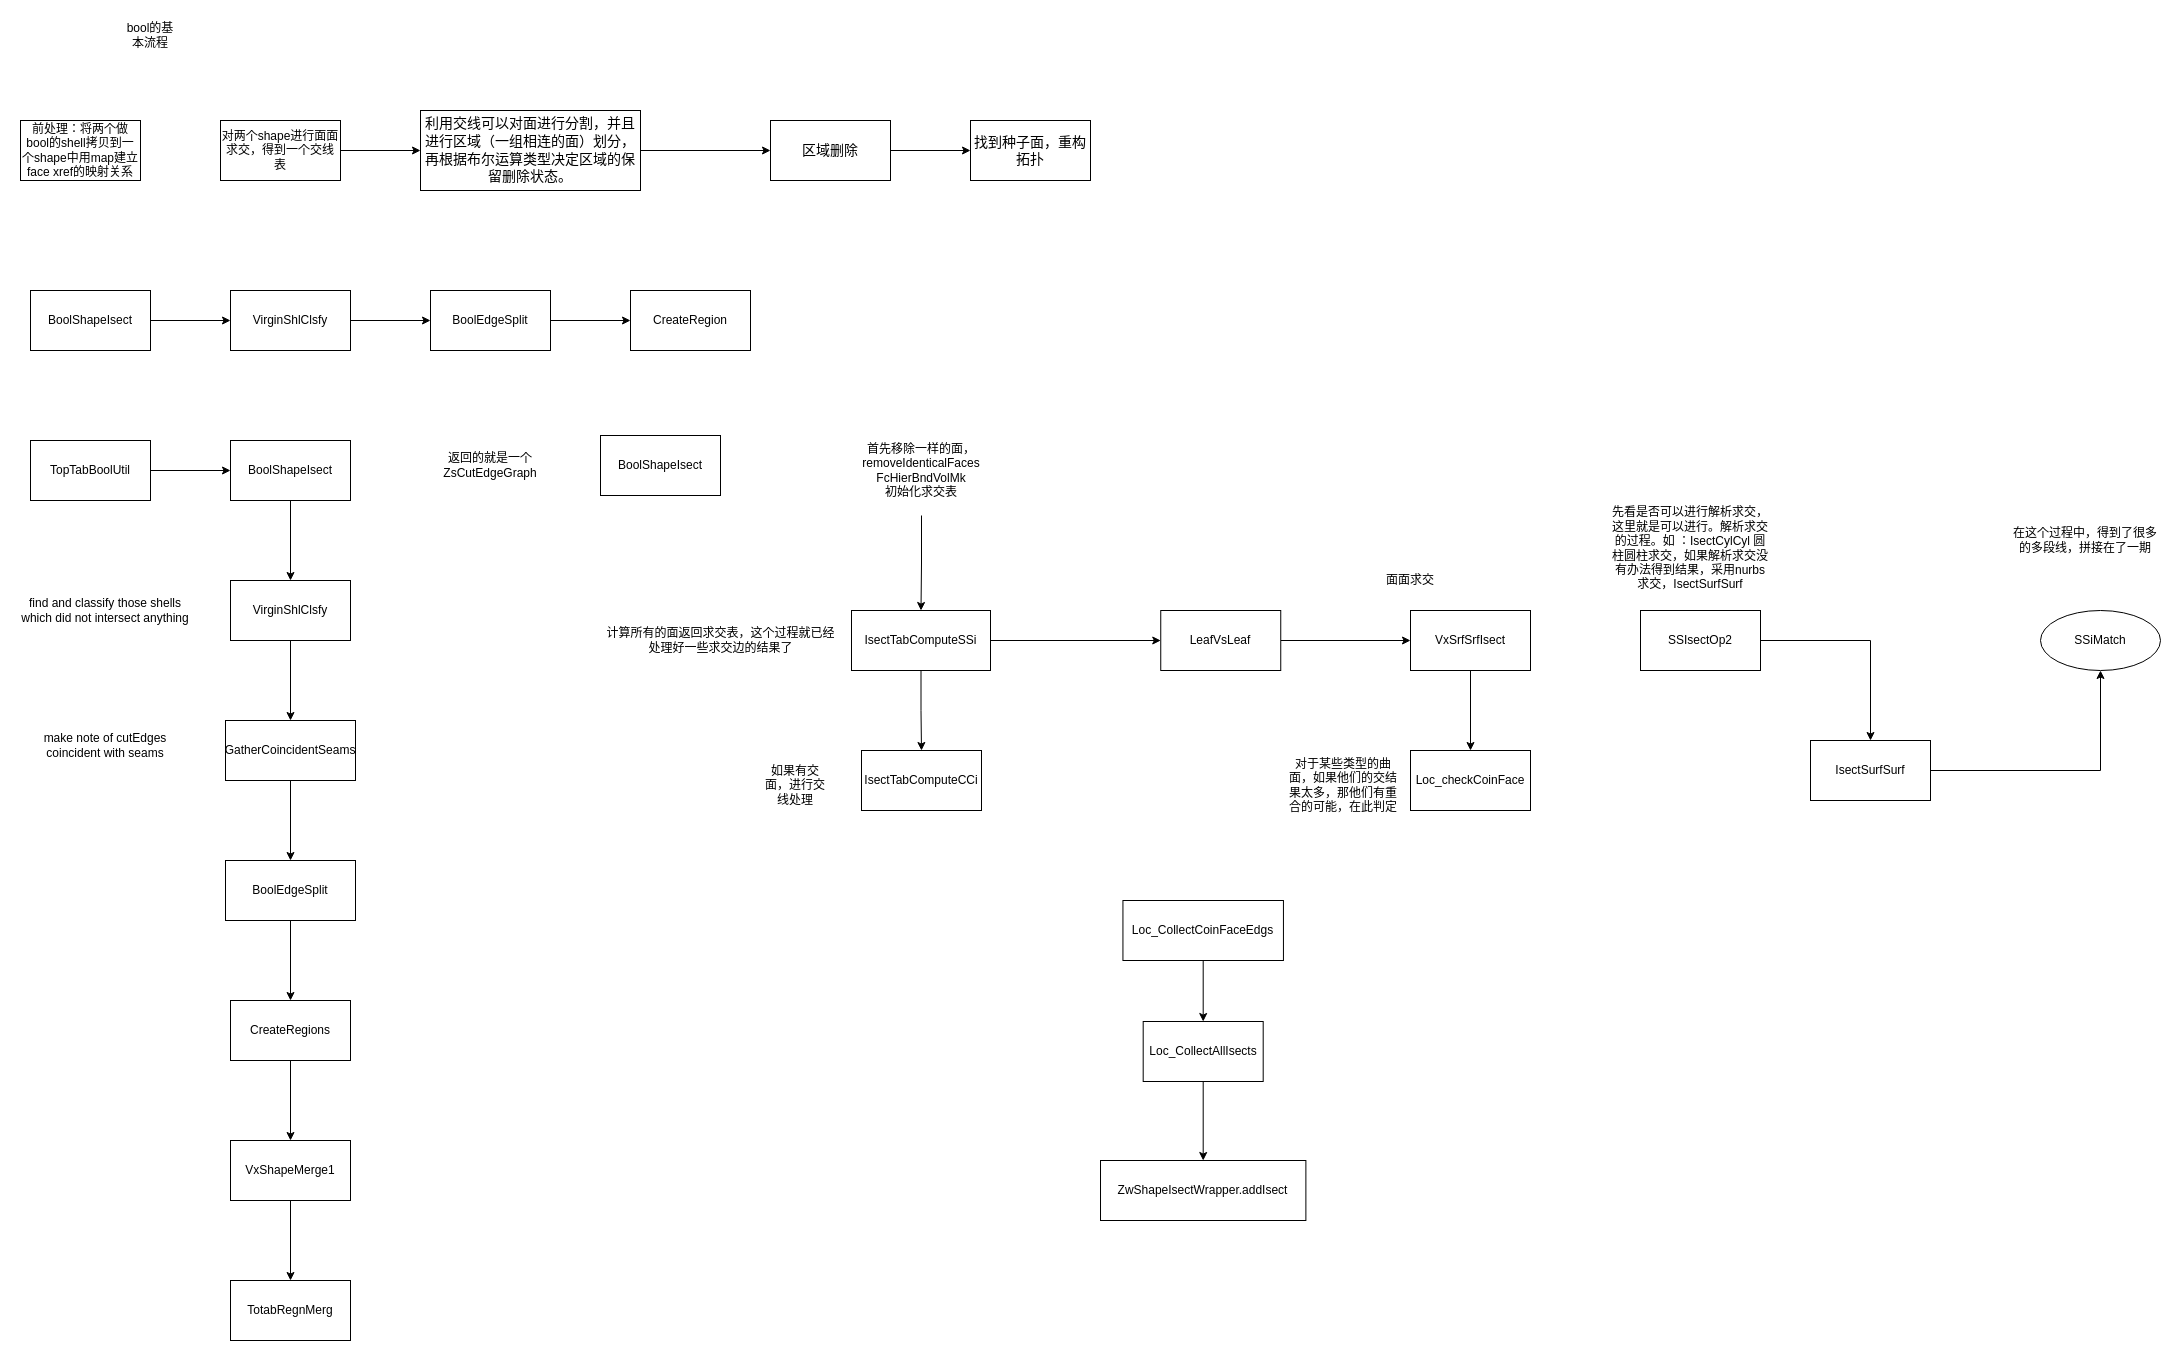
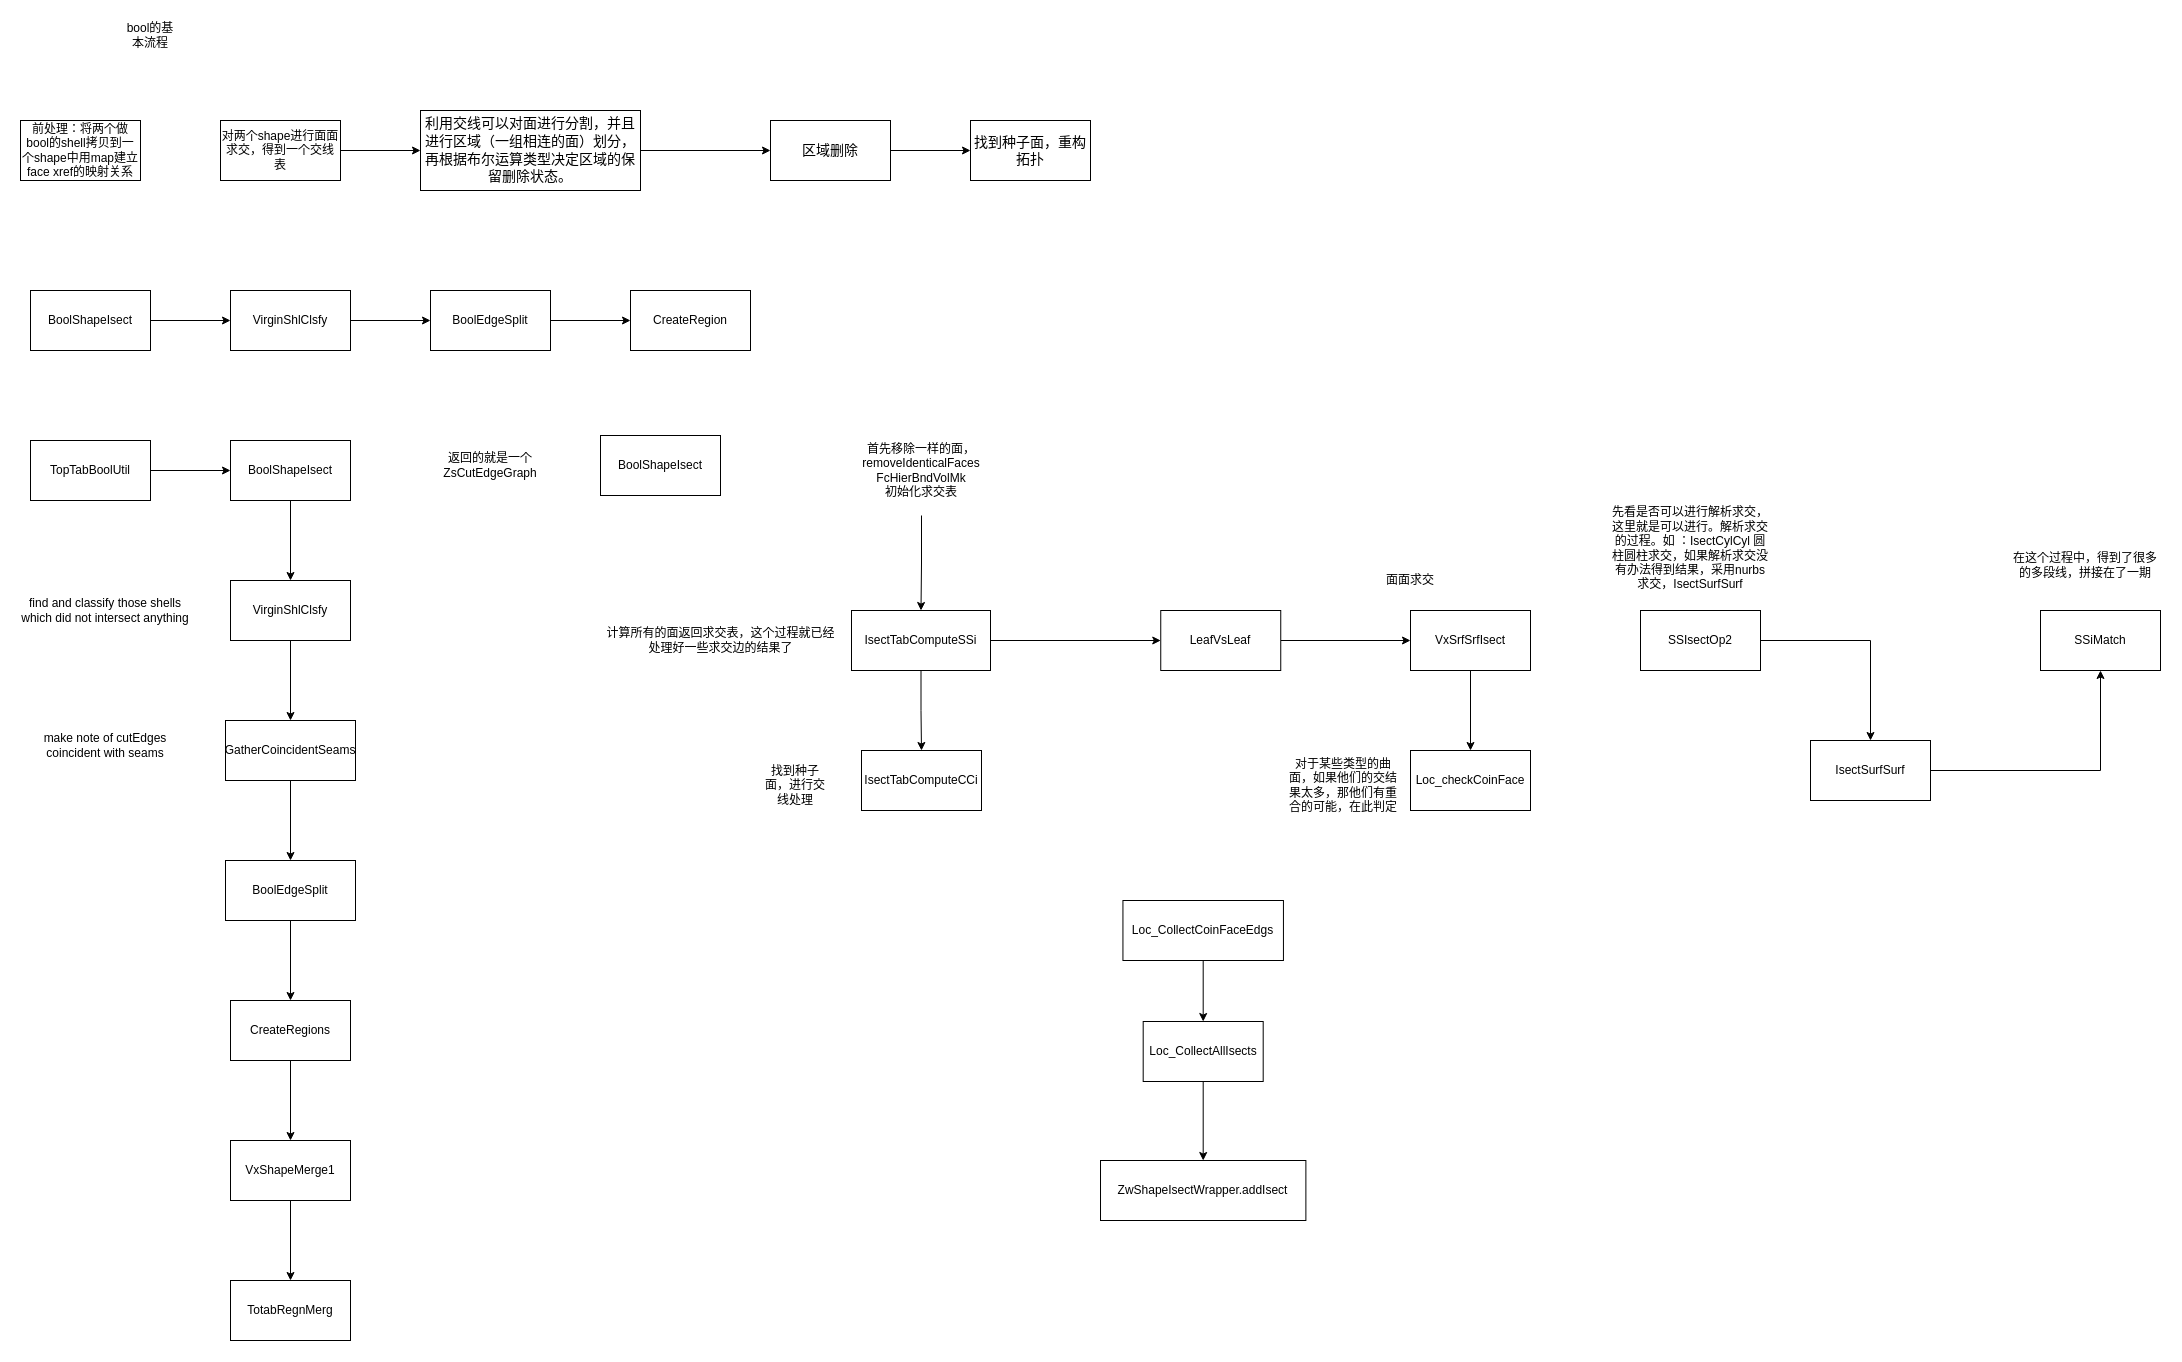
  <mxCell id="0" />
  <mxCell id="1" parent="0" />
  <mxCell id="2" value="前处理：将两个做bool的shell拷贝到一个shape中用map建立face xref的映射关系" style="rounded=0;whiteSpace=wrap;html=1;" parent="1" vertex="1"><mxGeometry x="20" y="120" width="120" height="60" as="geometry" /></mxCell>
  <mxCell id="3" value="bool的基本流程" style="text;html=1;align=center;verticalAlign=middle;whiteSpace=wrap;rounded=0;" parent="1" vertex="1"><mxGeometry x="120" y="20" width="60" height="30" as="geometry" /></mxCell>
  <mxCell id="4" value="" style="edgeStyle=orthogonalEdgeStyle;rounded=0;orthogonalLoop=1;jettySize=auto;html=1;" parent="1" source="5" target="7" edge="1"><mxGeometry relative="1" as="geometry" /></mxCell>
  <mxCell id="5" value="对两个shape进行面面求交，得到一个交线表" style="whiteSpace=wrap;html=1;rounded=0;" parent="1" vertex="1"><mxGeometry x="220" y="120" width="120" height="60" as="geometry" /></mxCell>
  <mxCell id="6" value="" style="edgeStyle=orthogonalEdgeStyle;rounded=0;orthogonalLoop=1;jettySize=auto;html=1;" parent="1" source="7" target="9" edge="1"><mxGeometry relative="1" as="geometry" /></mxCell>
  <mxCell id="7" value="&lt;p style=&quot;language:zh-CN;margin-top:0pt;margin-bottom:0pt;margin-left:0in;&lt;br/&gt;text-align:left;direction:ltr;unicode-bidi:embed;mso-line-break-override:none;&lt;br/&gt;word-break:normal;punctuation-wrap:hanging&quot;&gt;&lt;span style=&quot;font-family: 宋体;&quot;&gt;&lt;font&gt;利用交线可以对面进行分割，并且进行区域（一组相连的面）划分，再根据布尔运算类型决定区域的保留删除状态。&lt;/font&gt;&lt;/span&gt;&lt;/p&gt;" style="whiteSpace=wrap;html=1;rounded=0;fontColor=default;fontSize=14;" parent="1" vertex="1"><mxGeometry x="420" y="110" width="220" height="80" as="geometry" /></mxCell>
  <mxCell id="8" value="" style="edgeStyle=orthogonalEdgeStyle;rounded=0;orthogonalLoop=1;jettySize=auto;html=1;" parent="1" source="9" target="10" edge="1"><mxGeometry relative="1" as="geometry" /></mxCell>
  <mxCell id="9" value="区域删除" style="whiteSpace=wrap;html=1;fontSize=14;rounded=0;" parent="1" vertex="1"><mxGeometry x="770" y="120" width="120" height="60" as="geometry" /></mxCell>
  <mxCell id="10" value="找到种子面，重构拓扑" style="whiteSpace=wrap;html=1;fontSize=14;rounded=0;" parent="1" vertex="1"><mxGeometry x="970" y="120" width="120" height="60" as="geometry" /></mxCell>
  <mxCell id="11" value="" style="edgeStyle=orthogonalEdgeStyle;rounded=0;orthogonalLoop=1;jettySize=auto;html=1;" parent="1" source="12" target="14" edge="1"><mxGeometry relative="1" as="geometry" /></mxCell>
  <mxCell id="12" value="BoolShapeIsect" style="rounded=0;whiteSpace=wrap;html=1;" parent="1" vertex="1"><mxGeometry x="30" y="290" width="120" height="60" as="geometry" /></mxCell>
  <mxCell id="13" value="" style="edgeStyle=orthogonalEdgeStyle;rounded=0;orthogonalLoop=1;jettySize=auto;html=1;" parent="1" source="14" target="16" edge="1"><mxGeometry relative="1" as="geometry" /></mxCell>
  <mxCell id="14" value="VirginShlClsfy" style="whiteSpace=wrap;html=1;rounded=0;" parent="1" vertex="1"><mxGeometry x="230" y="290" width="120" height="60" as="geometry" /></mxCell>
  <mxCell id="15" value="" style="edgeStyle=orthogonalEdgeStyle;rounded=0;orthogonalLoop=1;jettySize=auto;html=1;" parent="1" source="16" target="17" edge="1"><mxGeometry relative="1" as="geometry" /></mxCell>
  <mxCell id="16" value="BoolEdgeSplit" style="whiteSpace=wrap;html=1;rounded=0;" parent="1" vertex="1"><mxGeometry x="430" y="290" width="120" height="60" as="geometry" /></mxCell>
  <mxCell id="17" value="CreateRegion" style="whiteSpace=wrap;html=1;rounded=0;" parent="1" vertex="1"><mxGeometry x="630" y="290" width="120" height="60" as="geometry" /></mxCell>
  <mxCell id="18" value="" style="edgeStyle=orthogonalEdgeStyle;rounded=0;orthogonalLoop=1;jettySize=auto;html=1;" parent="1" source="19" target="21" edge="1"><mxGeometry relative="1" as="geometry" /></mxCell>
  <mxCell id="19" value="TopTabBoolUtil" style="rounded=0;whiteSpace=wrap;html=1;" parent="1" vertex="1"><mxGeometry x="30" y="440" width="120" height="60" as="geometry" /></mxCell>
  <mxCell id="20" value="" style="edgeStyle=orthogonalEdgeStyle;rounded=0;orthogonalLoop=1;jettySize=auto;html=1;" parent="1" source="21" target="23" edge="1"><mxGeometry relative="1" as="geometry" /></mxCell>
  <mxCell id="21" value="BoolShapeIsect" style="whiteSpace=wrap;html=1;rounded=0;" parent="1" vertex="1"><mxGeometry x="230" y="440" width="120" height="60" as="geometry" /></mxCell>
  <mxCell id="22" value="" style="edgeStyle=orthogonalEdgeStyle;rounded=0;orthogonalLoop=1;jettySize=auto;html=1;" parent="1" source="23" target="25" edge="1"><mxGeometry relative="1" as="geometry" /></mxCell>
  <mxCell id="23" value="VirginShlClsfy" style="whiteSpace=wrap;html=1;rounded=0;" parent="1" vertex="1"><mxGeometry x="230" y="580" width="120" height="60" as="geometry" /></mxCell>
  <mxCell id="24" value="" style="edgeStyle=orthogonalEdgeStyle;rounded=0;orthogonalLoop=1;jettySize=auto;html=1;" parent="1" source="25" target="29" edge="1"><mxGeometry relative="1" as="geometry" /></mxCell>
  <mxCell id="25" value="GatherCoincidentSeams" style="whiteSpace=wrap;html=1;rounded=0;" parent="1" vertex="1"><mxGeometry x="225" y="720" width="130" height="60" as="geometry" /></mxCell>
  <mxCell id="26" value="make note of cutEdges coincident with seams" style="text;html=1;align=center;verticalAlign=middle;whiteSpace=wrap;rounded=0;" parent="1" vertex="1"><mxGeometry x="30" y="730" width="150" height="30" as="geometry" /></mxCell>
  <mxCell id="27" value="find and classify those shells which did not intersect anything" style="text;html=1;align=center;verticalAlign=middle;whiteSpace=wrap;rounded=0;" parent="1" vertex="1"><mxGeometry x="20" y="595" width="170" height="30" as="geometry" /></mxCell>
  <mxCell id="28" value="" style="edgeStyle=orthogonalEdgeStyle;rounded=0;orthogonalLoop=1;jettySize=auto;html=1;" parent="1" source="29" target="31" edge="1"><mxGeometry relative="1" as="geometry" /></mxCell>
  <mxCell id="29" value="BoolEdgeSplit" style="whiteSpace=wrap;html=1;rounded=0;" parent="1" vertex="1"><mxGeometry x="225" y="860" width="130" height="60" as="geometry" /></mxCell>
  <mxCell id="30" value="" style="edgeStyle=orthogonalEdgeStyle;rounded=0;orthogonalLoop=1;jettySize=auto;html=1;" parent="1" source="31" target="33" edge="1"><mxGeometry relative="1" as="geometry" /></mxCell>
  <mxCell id="31" value="CreateRegions" style="whiteSpace=wrap;html=1;rounded=0;" parent="1" vertex="1"><mxGeometry x="230" y="1000" width="120" height="60" as="geometry" /></mxCell>
  <mxCell id="32" value="" style="edgeStyle=orthogonalEdgeStyle;rounded=0;orthogonalLoop=1;jettySize=auto;html=1;" parent="1" source="33" target="34" edge="1"><mxGeometry relative="1" as="geometry" /></mxCell>
  <mxCell id="33" value="VxShapeMerge1" style="whiteSpace=wrap;html=1;rounded=0;" parent="1" vertex="1"><mxGeometry x="230" y="1140" width="120" height="60" as="geometry" /></mxCell>
  <mxCell id="34" value="TotabRegnMerg" style="whiteSpace=wrap;html=1;rounded=0;" parent="1" vertex="1"><mxGeometry x="230" y="1280" width="120" height="60" as="geometry" /></mxCell>
  <mxCell id="35" value="返回的就是一个ZsCutEdgeGraph" style="text;html=1;align=center;verticalAlign=middle;whiteSpace=wrap;rounded=0;" parent="1" vertex="1"><mxGeometry x="460" y="450" width="60" height="30" as="geometry" /></mxCell>
  <mxCell id="36" value="BoolShapeIsect" style="whiteSpace=wrap;html=1;rounded=0;" parent="1" vertex="1"><mxGeometry x="600" y="435" width="120" height="60" as="geometry" /></mxCell>
  <mxCell id="37" value="" style="edgeStyle=orthogonalEdgeStyle;rounded=0;orthogonalLoop=1;jettySize=auto;html=1;" edge="1" parent="1" source="38" target="41"><mxGeometry relative="1" as="geometry" /></mxCell>
  <mxCell id="38" value="首先移除一样的面，removeIdenticalFaces&lt;div&gt;FcHierBndVolMk&lt;/div&gt;&lt;div&gt;初始化求交表&lt;/div&gt;" style="text;html=1;align=center;verticalAlign=middle;whiteSpace=wrap;rounded=0;" parent="1" vertex="1"><mxGeometry x="841" y="425" width="160" height="90" as="geometry" /></mxCell>
  <mxCell id="39" value="" style="edgeStyle=orthogonalEdgeStyle;rounded=0;orthogonalLoop=1;jettySize=auto;html=1;" edge="1" parent="1" source="41" target="42"><mxGeometry relative="1" as="geometry" /></mxCell>
  <mxCell id="40" value="" style="edgeStyle=orthogonalEdgeStyle;rounded=0;orthogonalLoop=1;jettySize=auto;html=1;" edge="1" parent="1" source="41" target="51"><mxGeometry relative="1" as="geometry" /></mxCell>
  <mxCell id="41" value="IsectTabComputeSSi" style="whiteSpace=wrap;html=1;" vertex="1" parent="1"><mxGeometry x="851" y="610" width="139" height="60" as="geometry" /></mxCell>
  <mxCell id="42" value="IsectTabComputeCCi" style="whiteSpace=wrap;html=1;" vertex="1" parent="1"><mxGeometry x="861" y="750" width="120" height="60" as="geometry" /></mxCell>
- <mxCell id="43" value="如果有交面，进行交线处理" style="text;html=1;align=center;verticalAlign=middle;whiteSpace=wrap;rounded=0;" vertex="1" parent="1"><mxGeometry x="760" y="770" width="70" height="30" as="geometry" /></mxCell>
+ <mxCell id="43" value="找到种子面，进行交线处理" style="text;html=1;align=center;verticalAlign=middle;whiteSpace=wrap;rounded=0;" vertex="1" parent="1"><mxGeometry x="760" y="770" width="70" height="30" as="geometry" /></mxCell>
  <mxCell id="44" value="计算所有的面返回求交表，这个过程就已经&lt;div&gt;处理好一些求交边的结果了&lt;/div&gt;" style="text;html=1;align=center;verticalAlign=middle;resizable=0;points=[];autosize=1;strokeColor=none;fillColor=none;" vertex="1" parent="1"><mxGeometry x="595" y="620" width="250" height="40" as="geometry" /></mxCell>
  <mxCell id="45" value="" style="edgeStyle=orthogonalEdgeStyle;rounded=0;orthogonalLoop=1;jettySize=auto;html=1;" edge="1" parent="1" source="46" target="48"><mxGeometry relative="1" as="geometry" /></mxCell>
  <mxCell id="46" value="Loc_CollectCoinFaceEdgs" style="whiteSpace=wrap;html=1;" vertex="1" parent="1"><mxGeometry x="1122.44" y="900" width="160.5" height="60" as="geometry" /></mxCell>
  <mxCell id="47" value="" style="edgeStyle=orthogonalEdgeStyle;rounded=0;orthogonalLoop=1;jettySize=auto;html=1;" edge="1" parent="1" source="48" target="49"><mxGeometry relative="1" as="geometry" /></mxCell>
  <mxCell id="48" value="Loc_CollectAllIsects" style="whiteSpace=wrap;html=1;" vertex="1" parent="1"><mxGeometry x="1142.69" y="1021" width="120" height="60" as="geometry" /></mxCell>
  <mxCell id="49" value="ZwShapeIsectWrapper.addIsect" style="whiteSpace=wrap;html=1;" vertex="1" parent="1"><mxGeometry x="1100.01" y="1160" width="205.37" height="60" as="geometry" /></mxCell>
  <mxCell id="50" value="" style="edgeStyle=orthogonalEdgeStyle;rounded=0;orthogonalLoop=1;jettySize=auto;html=1;" edge="1" parent="1" source="51" target="53"><mxGeometry relative="1" as="geometry" /></mxCell>
  <mxCell id="51" value="LeafVsLeaf" style="whiteSpace=wrap;html=1;" vertex="1" parent="1"><mxGeometry x="1160.25" y="610" width="120" height="60" as="geometry" /></mxCell>
  <mxCell id="52" value="" style="edgeStyle=orthogonalEdgeStyle;rounded=0;orthogonalLoop=1;jettySize=auto;html=1;" edge="1" parent="1" source="53" target="55"><mxGeometry relative="1" as="geometry" /></mxCell>
  <mxCell id="53" value="VxSrfSrfIsect" style="whiteSpace=wrap;html=1;" vertex="1" parent="1"><mxGeometry x="1410" y="610" width="120" height="60" as="geometry" /></mxCell>
  <mxCell id="54" value="面面求交" style="text;html=1;align=center;verticalAlign=middle;whiteSpace=wrap;rounded=0;" vertex="1" parent="1"><mxGeometry x="1380" y="565" width="60" height="30" as="geometry" /></mxCell>
  <mxCell id="55" value="Loc_checkCoinFace" style="whiteSpace=wrap;html=1;" vertex="1" parent="1"><mxGeometry x="1410" y="750" width="120" height="60" as="geometry" /></mxCell>
  <mxCell id="56" value="对于某些类型的曲面，如果他们的交结果太多，那他们有重合的可能，在此判定" style="text;html=1;align=center;verticalAlign=middle;whiteSpace=wrap;rounded=0;" vertex="1" parent="1"><mxGeometry x="1282.94" y="755" width="120" height="60" as="geometry" /></mxCell>
  <mxCell id="57" value="" style="edgeStyle=orthogonalEdgeStyle;rounded=0;orthogonalLoop=1;jettySize=auto;html=1;" edge="1" parent="1" source="58" target="61"><mxGeometry relative="1" as="geometry" /></mxCell>
  <mxCell id="58" value="SSIsectOp2" style="whiteSpace=wrap;html=1;" vertex="1" parent="1"><mxGeometry x="1640" y="610" width="120" height="60" as="geometry" /></mxCell>
  <mxCell id="59" value="先看是否可以进行解析求交，这里就是可以进行。解析求交的过程。如 ：IsectCylCyl 圆柱圆柱求交，如果解析求交没有办法得到结果，采用nurbs求交，IsectSurfSurf" style="text;html=1;align=center;verticalAlign=middle;whiteSpace=wrap;rounded=0;" vertex="1" parent="1"><mxGeometry x="1610" y="495" width="160" height="105" as="geometry" /></mxCell>
  <mxCell id="60" value="" style="edgeStyle=orthogonalEdgeStyle;rounded=0;orthogonalLoop=1;jettySize=auto;html=1;" edge="1" parent="1" source="61" target="62"><mxGeometry relative="1" as="geometry" /></mxCell>
  <mxCell id="61" value="IsectSurfSurf" style="whiteSpace=wrap;html=1;" vertex="1" parent="1"><mxGeometry x="1810" y="740" width="120" height="60" as="geometry" /></mxCell>
- <mxCell id="62" value="SSiMatch" style="ellipse;whiteSpace=wrap;html=1;" vertex="1" parent="1"><mxGeometry x="2040" y="610" width="120" height="60" as="geometry" /></mxCell>
- <mxCell id="63" value="在这个过程中，得到了很多的多段线，拼接在了一期" style="text;html=1;align=center;verticalAlign=middle;whiteSpace=wrap;rounded=0;" vertex="1" parent="1"><mxGeometry x="2010" y="525" width="150" height="30" as="geometry" /></mxCell>
+ <mxCell id="62" value="SSiMatch" style="whiteSpace=wrap;html=1;" vertex="1" parent="1"><mxGeometry x="2040" y="610" width="120" height="60" as="geometry" /></mxCell>
+ <mxCell id="63" value="在这个过程中，得到了很多的多段线，拼接在了一期" style="text;html=1;align=center;verticalAlign=middle;whiteSpace=wrap;rounded=0;" vertex="1" parent="1"><mxGeometry x="2010" y="550" width="150" height="30" as="geometry" /></mxCell>
